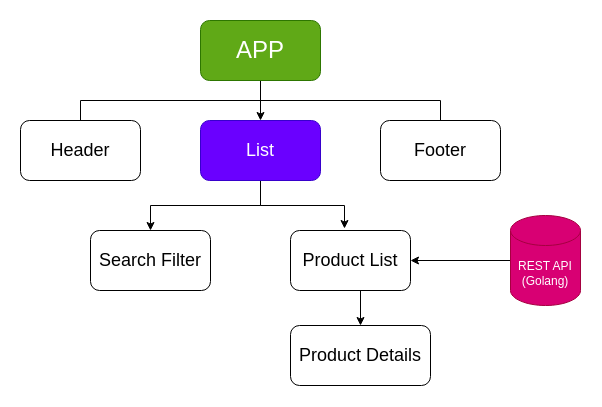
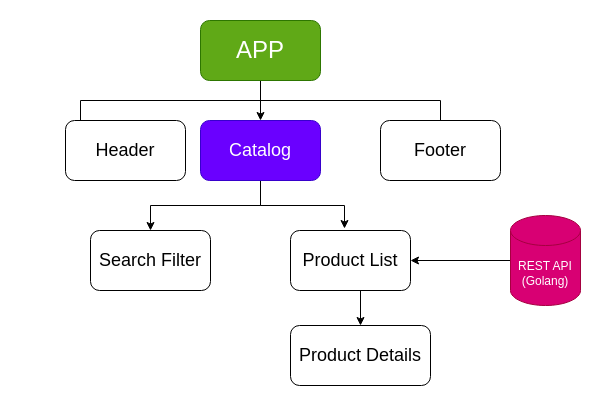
  <mxCell id="0" />
  <mxCell id="1" parent="0" />
  <mxCell id="2" style="edgeStyle=orthogonalEdgeStyle;rounded=0;orthogonalLoop=1;jettySize=auto;html=1;exitX=0.5;exitY=1;exitDx=0;exitDy=0;entryX=0.5;entryY=0;entryDx=0;entryDy=0;" edge="1" parent="1" source="4" target="8"><mxGeometry relative="1" as="geometry" /></mxCell>
  <mxCell id="3" style="edgeStyle=orthogonalEdgeStyle;rounded=0;orthogonalLoop=1;jettySize=auto;html=1;entryX=0.5;entryY=0.167;entryDx=0;entryDy=0;entryPerimeter=0;exitX=0.5;exitY=0;exitDx=0;exitDy=0;" edge="1" parent="1" source="9" target="5"><mxGeometry relative="1" as="geometry"><mxPoint x="440" y="100" as="sourcePoint" /><Array as="points"><mxPoint x="440" y="100" /><mxPoint x="80" y="100" /></Array></mxGeometry></mxCell>
  <mxCell id="4" value="&lt;font style=&quot;font-size: 24px&quot;&gt;APP&lt;/font&gt;" style="rounded=1;whiteSpace=wrap;html=1;fillColor=#60a917;strokeColor=#2D7600;fontColor=#ffffff;" vertex="1" parent="1"><mxGeometry x="200" y="20" width="120" height="60" as="geometry" /></mxCell>
- <mxCell id="5" value="&lt;font style=&quot;font-size: 18px&quot;&gt;Header&lt;/font&gt;" style="rounded=1;whiteSpace=wrap;html=1;" vertex="1" parent="1"><mxGeometry x="20" y="120" width="120" height="60" as="geometry" /></mxCell>
+ <mxCell id="5" value="&lt;font style=&quot;font-size: 18px&quot;&gt;Header&lt;/font&gt;" style="rounded=1;whiteSpace=wrap;html=1;" vertex="1" parent="1"><mxGeometry x="65" y="120" width="120" height="60" as="geometry" /></mxCell>
  <mxCell id="6" style="edgeStyle=orthogonalEdgeStyle;rounded=0;orthogonalLoop=1;jettySize=auto;html=1;exitX=0.5;exitY=1;exitDx=0;exitDy=0;entryX=0.5;entryY=0;entryDx=0;entryDy=0;" edge="1" parent="1" source="8" target="10"><mxGeometry relative="1" as="geometry" /></mxCell>
  <mxCell id="7" style="edgeStyle=orthogonalEdgeStyle;rounded=0;orthogonalLoop=1;jettySize=auto;html=1;exitX=0.5;exitY=1;exitDx=0;exitDy=0;entryX=0.45;entryY=-0.033;entryDx=0;entryDy=0;entryPerimeter=0;" edge="1" parent="1" source="8" target="12"><mxGeometry relative="1" as="geometry" /></mxCell>
- <mxCell id="8" value="&lt;font style=&quot;font-size: 18px&quot;&gt;List&lt;/font&gt;" style="rounded=1;whiteSpace=wrap;html=1;fillColor=#6a00ff;strokeColor=#3700CC;fontColor=#ffffff;" vertex="1" parent="1"><mxGeometry x="200" y="120" width="120" height="60" as="geometry" /></mxCell>
+ <mxCell id="8" value="&lt;font style=&quot;font-size: 18px&quot;&gt;Catalog&lt;/font&gt;" style="rounded=1;whiteSpace=wrap;html=1;fillColor=#6a00ff;strokeColor=#3700CC;fontColor=#ffffff;" vertex="1" parent="1"><mxGeometry x="200" y="120" width="120" height="60" as="geometry" /></mxCell>
  <mxCell id="9" value="&lt;font style=&quot;font-size: 18px&quot;&gt;Footer&lt;/font&gt;" style="rounded=1;whiteSpace=wrap;html=1;" vertex="1" parent="1"><mxGeometry x="380" y="120" width="120" height="60" as="geometry" /></mxCell>
  <mxCell id="10" value="&lt;font style=&quot;font-size: 18px&quot;&gt;Search Filter&lt;/font&gt;" style="rounded=1;whiteSpace=wrap;html=1;" vertex="1" parent="1"><mxGeometry x="90" y="230" width="120" height="60" as="geometry" /></mxCell>
  <mxCell id="11" style="edgeStyle=orthogonalEdgeStyle;rounded=0;orthogonalLoop=1;jettySize=auto;html=1;exitX=0.5;exitY=1;exitDx=0;exitDy=0;entryX=0.5;entryY=0;entryDx=0;entryDy=0;" edge="1" parent="1" source="12" target="13"><mxGeometry relative="1" as="geometry" /></mxCell>
  <mxCell id="12" value="&lt;font style=&quot;font-size: 18px&quot;&gt;Product List&lt;/font&gt;" style="rounded=1;whiteSpace=wrap;html=1;" vertex="1" parent="1"><mxGeometry x="290" y="230" width="120" height="60" as="geometry" /></mxCell>
  <mxCell id="13" value="&lt;font style=&quot;font-size: 18px&quot;&gt;Product Details&lt;/font&gt;" style="rounded=1;whiteSpace=wrap;html=1;" vertex="1" parent="1"><mxGeometry x="290" y="325" width="140" height="60" as="geometry" /></mxCell>
  <mxCell id="14" style="edgeStyle=orthogonalEdgeStyle;rounded=0;orthogonalLoop=1;jettySize=auto;html=1;exitX=0;exitY=0.5;exitDx=0;exitDy=0;exitPerimeter=0;entryX=1;entryY=0.5;entryDx=0;entryDy=0;" edge="1" parent="1" source="15" target="12"><mxGeometry relative="1" as="geometry" /></mxCell>
  <mxCell id="15" value="REST API&lt;br&gt;(Golang)" style="shape=cylinder3;whiteSpace=wrap;html=1;boundedLbl=1;backgroundOutline=1;size=15;fillColor=#d80073;strokeColor=#A50040;fontColor=#ffffff;" vertex="1" parent="1"><mxGeometry x="510" y="215" width="70" height="90" as="geometry" /></mxCell>
